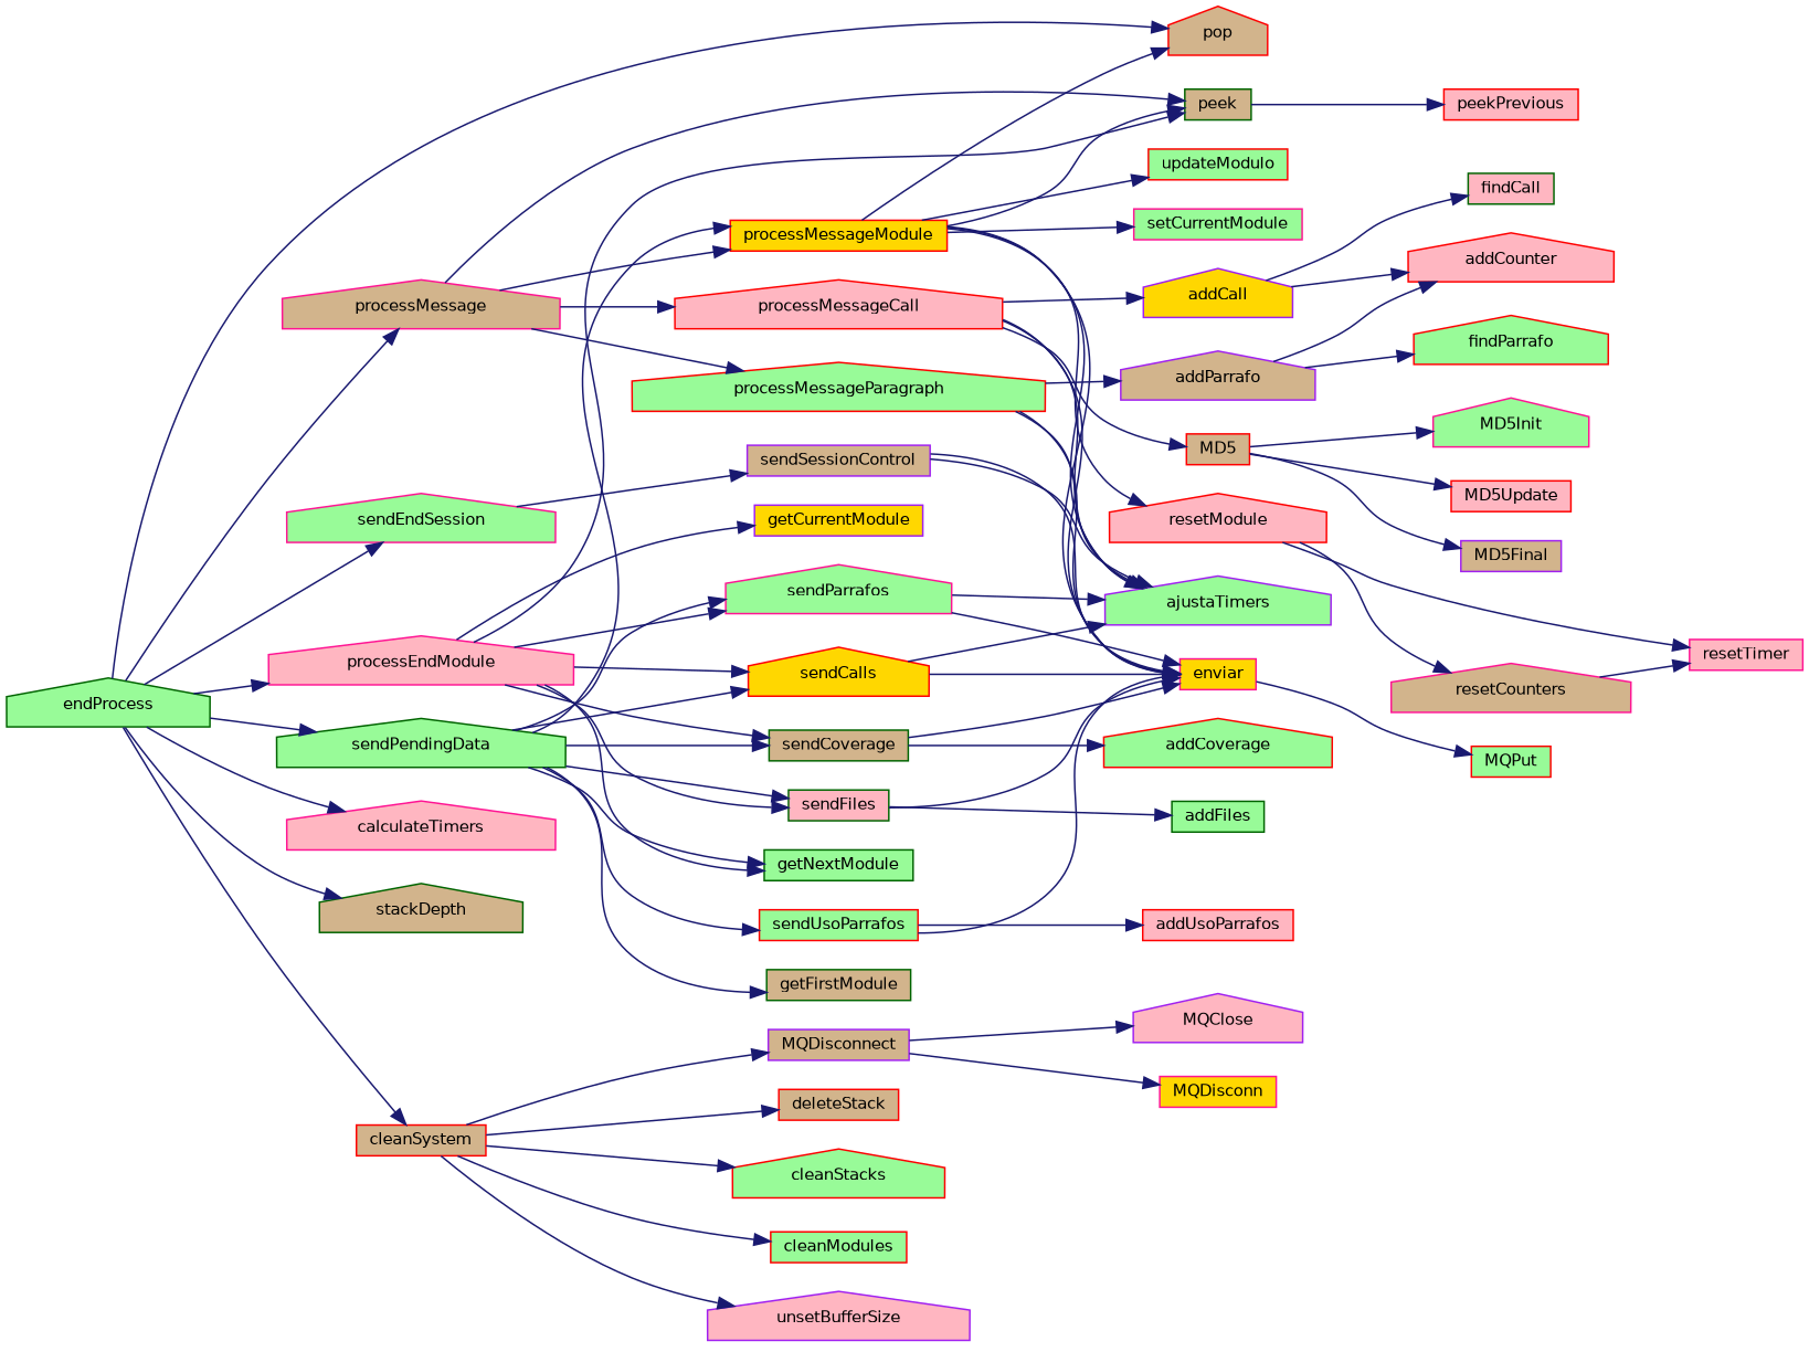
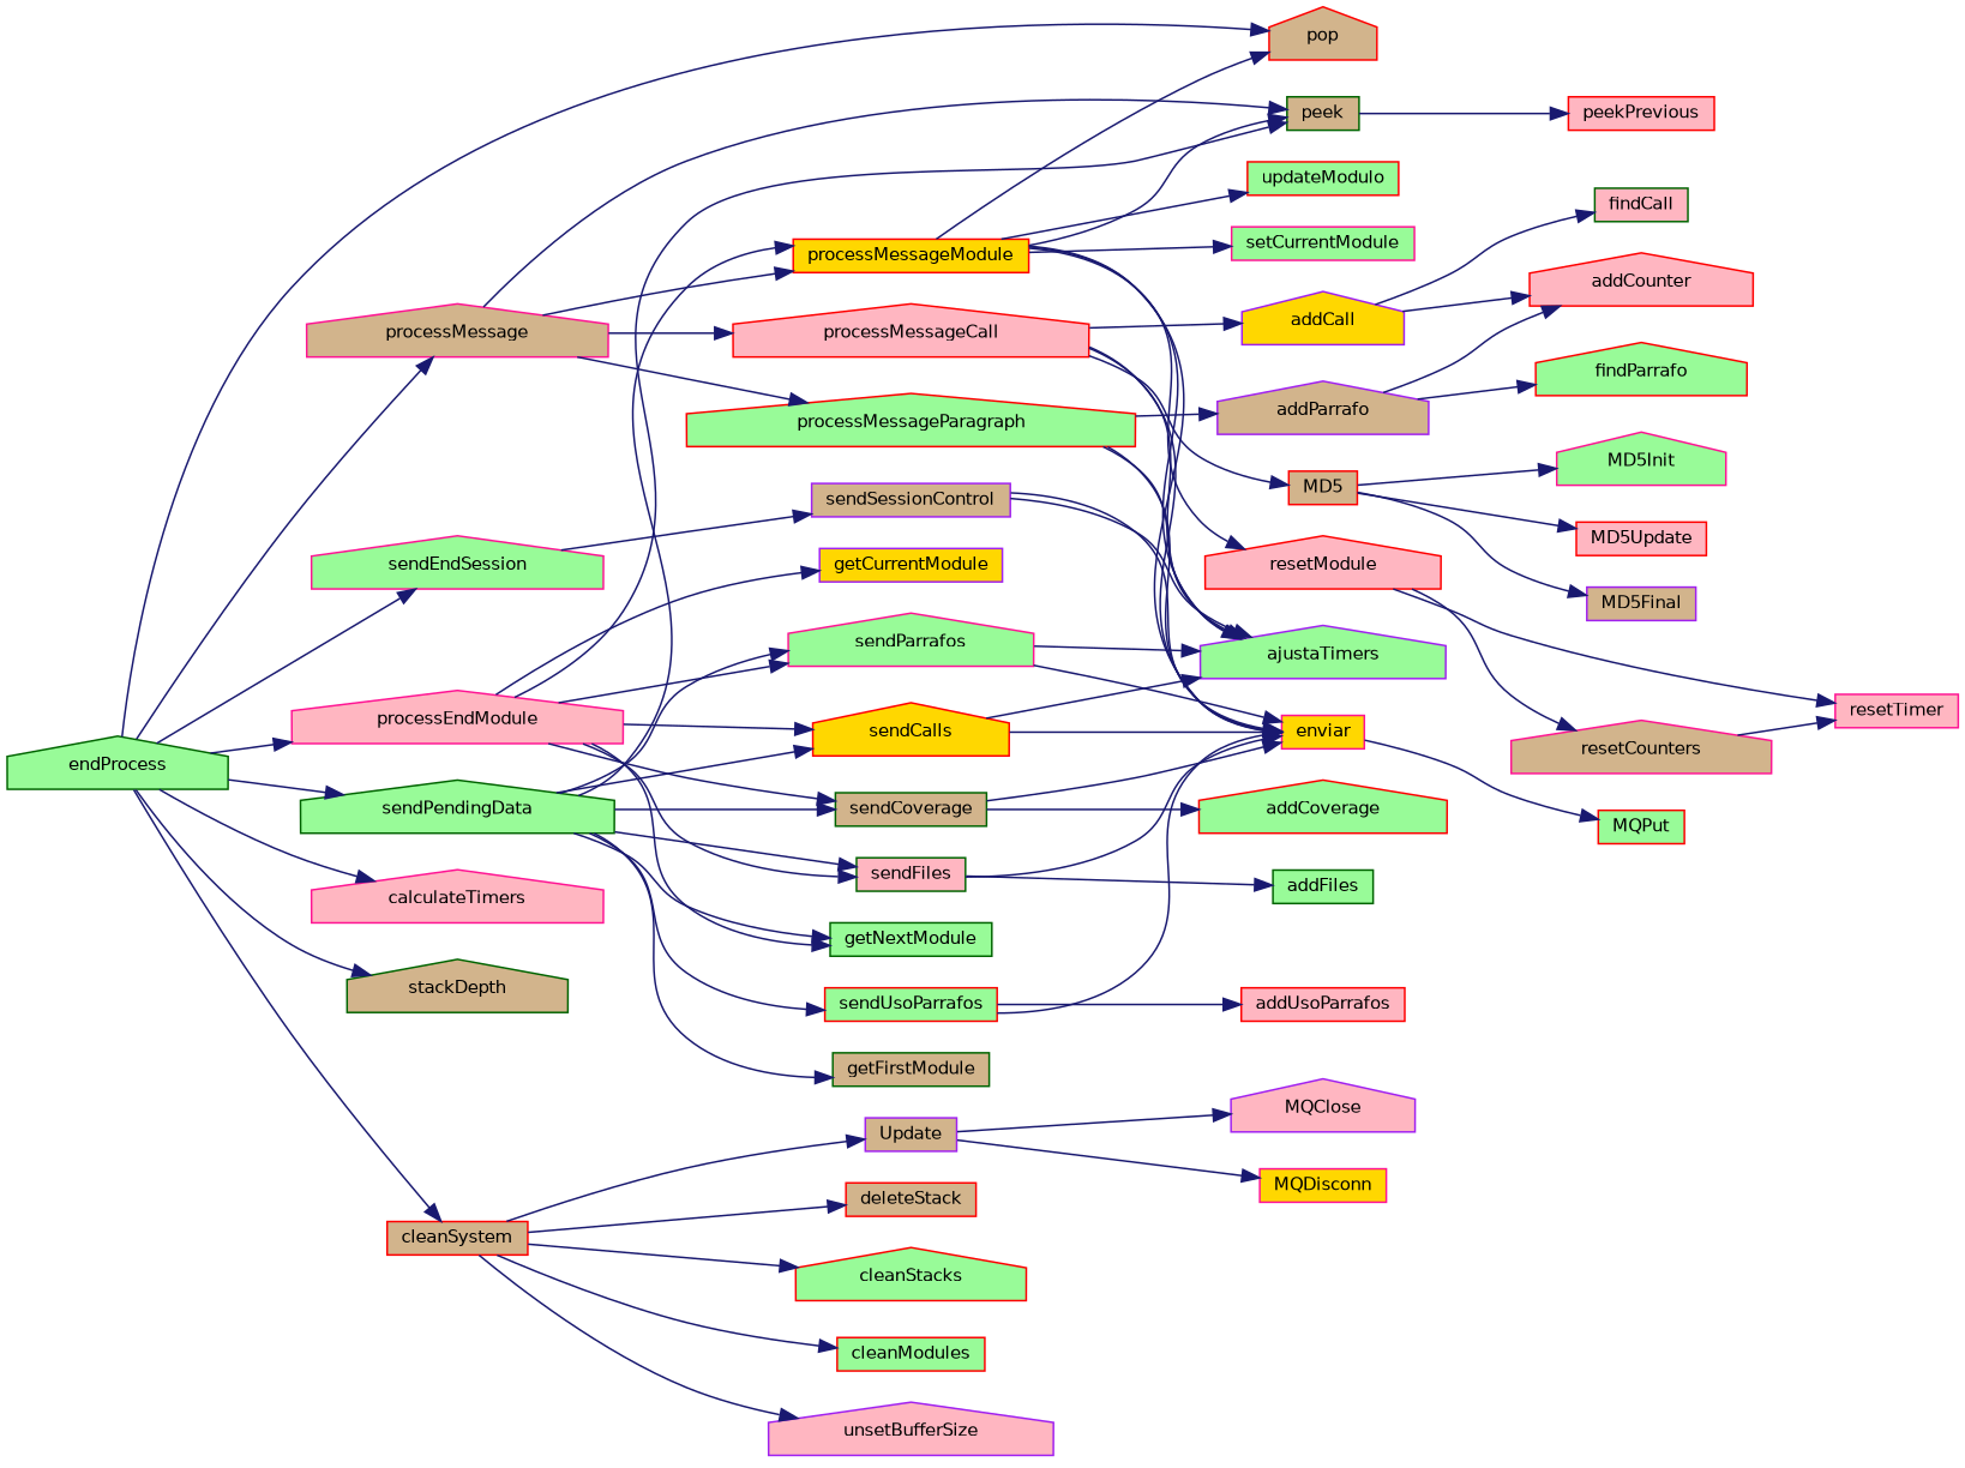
  digraph {
    rankdir=LR
    node [color=red fillcolor=palegreen fontname=Helvetica fontsize=10 shape=box style=filled]
    edge [color=midnightblue fontname=Helvetica fontsize=10 labelfontname=Helvetica labelfontsize=10 style=solid]
    n1 [color=darkgreen fontcolor=black height=0.2 label=endProcess shape=house width=0.4]
    n2 [fillcolor=tan height=0.2 label=pop shape=house width=0.4]
    n3 [color=deeppink fillcolor=lightpink height=0.2 label=calculateTimers shape=house width=0.4]
    n4 [color=deeppink fillcolor=tan height=0.2 label=processMessage shape=house width=0.4]
    n5 [color=deeppink fillcolor=lightpink height=0.2 label=processEndModule shape=house width=0.4]
    n6 [color=darkgreen fillcolor=tan height=0.2 label=stackDepth shape=house width=0.4]
    n7 [color=darkgreen height=0.2 label=sendPendingData shape=house width=0.4]
    n8 [color=deeppink height=0.2 label=sendEndSession shape=house width=0.4]
    n9 [fillcolor=tan height=0.2 label=cleanSystem width=0.4]
    n10 [color=darkgreen fillcolor=tan height=0.2 label=peek width=0.4]
    n11 [fillcolor=lightpink height=0.2 label=processMessageCall shape=house width=0.4]
    n12 [height=0.2 label=processMessageParagraph shape=house width=0.4]
    n13 [fillcolor=gold height=0.2 label=processMessageModule width=0.4]
    n14 [color=deeppink height=0.2 label=sendParrafos shape=house width=0.4]
    n15 [color=purple fillcolor=gold height=0.2 label=getCurrentModule width=0.4]
    n16 [fillcolor=gold height=0.2 label=sendCalls shape=house width=0.4]
    n17 [color=darkgreen fillcolor=tan height=0.2 label=sendCoverage width=0.4]
    n18 [color=darkgreen fillcolor=lightpink height=0.2 label=sendFiles width=0.4]
    n19 [color=darkgreen height=0.2 label=getNextModule width=0.4]
    n20 [height=0.2 label=sendUsoParrafos width=0.4]
    n21 [color=darkgreen fillcolor=tan height=0.2 label=getFirstModule width=0.4]
    n22 [color=purple fillcolor=tan height=0.2 label=sendSessionControl width=0.4]
-   n23 [color=purple fillcolor=tan height=0.2 label=MQDisconnect width=0.4]
+   n23 [color=purple fillcolor=tan height=0.2 label=Update width=0.4]
    n24 [fillcolor=tan height=0.2 label=deleteStack width=0.4]
    n25 [height=0.2 label=cleanStacks shape=house width=0.4]
    n26 [height=0.2 label=cleanModules width=0.4]
    n27 [color=purple fillcolor=lightpink height=0.2 label=unsetBufferSize shape=house width=0.4]
    n28 [fillcolor=lightpink height=0.2 label=peekPrevious width=0.4]
    n29 [color=purple fillcolor=gold height=0.2 label=addCall shape=house width=0.4]
    n30 [color=purple height=0.2 label=ajustaTimers shape=house width=0.4]
    n31 [fillcolor=tan height=0.2 label=MD5 width=0.4]
    n32 [color=deeppink fillcolor=gold height=0.2 label=enviar width=0.4]
    n33 [color=purple fillcolor=tan height=0.2 label=addParrafo shape=house width=0.4]
    n34 [height=0.2 label=updateModulo width=0.4]
    n35 [color=deeppink height=0.2 label=setCurrentModule width=0.4]
    n36 [fillcolor=lightpink height=0.2 label=resetModule shape=house width=0.4]
    n37 [color=darkgreen fillcolor=lightpink height=0.2 label=findCall width=0.4]
    n38 [fillcolor=lightpink height=0.2 label=addCounter shape=house width=0.4]
    n39 [color=deeppink height=0.2 label=MD5Init shape=house width=0.4]
    n40 [fillcolor=lightpink height=0.2 label=MD5Update width=0.4]
    n41 [color=purple fillcolor=tan height=0.2 label=MD5Final width=0.4]
    n42 [height=0.2 label=MQPut width=0.4]
    n43 [height=0.2 label=findParrafo shape=house width=0.4]
    n44 [color=deeppink fillcolor=lightpink height=0.2 label=resetTimer width=0.4]
    n45 [color=deeppink fillcolor=tan height=0.2 label=resetCounters shape=house width=0.4]
    n46 [height=0.2 label=addCoverage shape=house width=0.4]
    n47 [fillcolor=lightpink height=0.2 label=addUsoParrafos width=0.4]
    n48 [color=darkgreen height=0.2 label=addFiles width=0.4]
    n49 [color=purple fillcolor=lightpink height=0.2 label=MQClose shape=house width=0.4]
    n50 [color=deeppink fillcolor=gold height=0.2 label=MQDisconn width=0.4]
    n1 -> n2
    n1 -> n3
    n1 -> n4
    n1 -> n5
    n1 -> n6
    n1 -> n7
    n1 -> n8
    n1 -> n9
    n4 -> n10
    n4 -> n11
    n4 -> n12
    n4 -> n13
    n5 -> n10
    n5 -> n14
    n5 -> n15
    n5 -> n16
    n5 -> n17
    n5 -> n18
    n5 -> n19
    n7 -> n13
    n7 -> n14
    n7 -> n16
    n7 -> n17
    n7 -> n18
    n7 -> n19
    n7 -> n20
    n7 -> n21
    n8 -> n22
    n9 -> n23
    n9 -> n24
    n9 -> n25
    n9 -> n26
    n9 -> n27
    n10 -> n28
    n11 -> n29
    n11 -> n30
    n11 -> n31
    n11 -> n32
    n12 -> n30
    n12 -> n32
    n12 -> n33
    n13 -> n2
    n13 -> n10
    n13 -> n30
    n13 -> n32
    n13 -> n34
    n13 -> n35
    n13 -> n36
    n14 -> n30
    n14 -> n32
    n16 -> n30
    n16 -> n32
    n17 -> n32
    n17 -> n46
    n18 -> n32
    n18 -> n48
    n20 -> n32
    n20 -> n47
    n22 -> n30
    n22 -> n32
    n23 -> n49
    n23 -> n50
    n29 -> n37
    n29 -> n38
    n31 -> n39
    n31 -> n40
    n31 -> n41
    n32 -> n42
    n33 -> n38
    n33 -> n43
    n36 -> n44
    n36 -> n45
    n45 -> n44
  }
